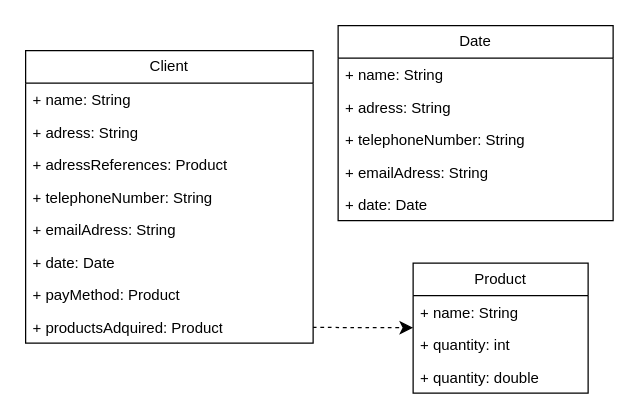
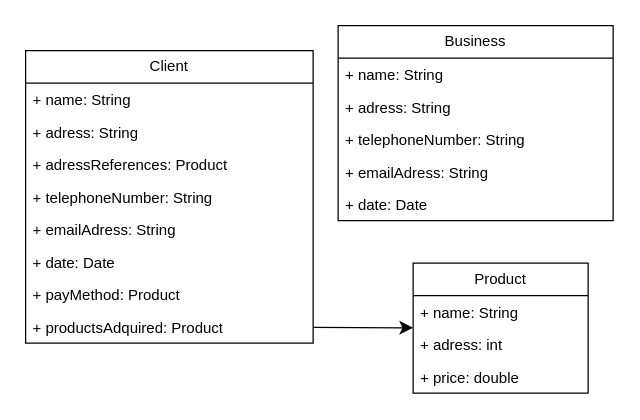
  <mxCell id="0" />
  <mxCell id="1" parent="0" />
- <mxCell id="2" value="Date" style="swimlane;fontStyle=0;childLayout=stackLayout;horizontal=1;startSize=26;fillColor=none;horizontalStack=0;resizeParent=1;resizeParentMax=0;resizeLast=0;collapsible=1;marginBottom=0;whiteSpace=wrap;html=1;" vertex="1" parent="1"><mxGeometry x="270" y="20" width="220" height="156" as="geometry" /></mxCell>
+ <mxCell id="2" value="Business" style="swimlane;fontStyle=0;childLayout=stackLayout;horizontal=1;startSize=26;fillColor=none;horizontalStack=0;resizeParent=1;resizeParentMax=0;resizeLast=0;collapsible=1;marginBottom=0;whiteSpace=wrap;html=1;" vertex="1" parent="1"><mxGeometry x="270" y="20" width="220" height="156" as="geometry" /></mxCell>
  <mxCell id="3" value="+ name: String" style="text;strokeColor=none;fillColor=none;align=left;verticalAlign=top;spacingLeft=4;spacingRight=4;overflow=hidden;rotatable=0;points=[[0,0.5],[1,0.5]];portConstraint=eastwest;whiteSpace=wrap;html=1;" vertex="1" parent="2"><mxGeometry y="26" width="220" height="26" as="geometry" /></mxCell>
  <mxCell id="4" value="+ adress: String" style="text;strokeColor=none;fillColor=none;align=left;verticalAlign=top;spacingLeft=4;spacingRight=4;overflow=hidden;rotatable=0;points=[[0,0.5],[1,0.5]];portConstraint=eastwest;whiteSpace=wrap;html=1;" vertex="1" parent="2"><mxGeometry y="52" width="220" height="26" as="geometry" /></mxCell>
  <mxCell id="5" value="+ telephoneNumber: String" style="text;strokeColor=none;fillColor=none;align=left;verticalAlign=top;spacingLeft=4;spacingRight=4;overflow=hidden;rotatable=0;points=[[0,0.5],[1,0.5]];portConstraint=eastwest;whiteSpace=wrap;html=1;" vertex="1" parent="2"><mxGeometry y="78" width="220" height="26" as="geometry" /></mxCell>
  <mxCell id="6" value="+ emailAdress: String" style="text;strokeColor=none;fillColor=none;align=left;verticalAlign=top;spacingLeft=4;spacingRight=4;overflow=hidden;rotatable=0;points=[[0,0.5],[1,0.5]];portConstraint=eastwest;whiteSpace=wrap;html=1;" vertex="1" parent="2"><mxGeometry y="104" width="220" height="26" as="geometry" /></mxCell>
  <mxCell id="7" value="+ date: Date" style="text;strokeColor=none;fillColor=none;align=left;verticalAlign=top;spacingLeft=4;spacingRight=4;overflow=hidden;rotatable=0;points=[[0,0.5],[1,0.5]];portConstraint=eastwest;whiteSpace=wrap;html=1;" vertex="1" parent="2"><mxGeometry y="130" width="220" height="26" as="geometry" /></mxCell>
  <mxCell id="8" value="Client" style="swimlane;fontStyle=0;childLayout=stackLayout;horizontal=1;startSize=26;fillColor=none;horizontalStack=0;resizeParent=1;resizeParentMax=0;resizeLast=0;collapsible=1;marginBottom=0;whiteSpace=wrap;html=1;" vertex="1" parent="1"><mxGeometry x="20" y="40" width="230" height="234" as="geometry" /></mxCell>
  <mxCell id="9" value="+ name: String" style="text;strokeColor=none;fillColor=none;align=left;verticalAlign=top;spacingLeft=4;spacingRight=4;overflow=hidden;rotatable=0;points=[[0,0.5],[1,0.5]];portConstraint=eastwest;whiteSpace=wrap;html=1;" vertex="1" parent="8"><mxGeometry y="26" width="230" height="26" as="geometry" /></mxCell>
  <mxCell id="10" value="+ adress: String" style="text;strokeColor=none;fillColor=none;align=left;verticalAlign=top;spacingLeft=4;spacingRight=4;overflow=hidden;rotatable=0;points=[[0,0.5],[1,0.5]];portConstraint=eastwest;whiteSpace=wrap;html=1;" vertex="1" parent="8"><mxGeometry y="52" width="230" height="26" as="geometry" /></mxCell>
  <mxCell id="11" value="+ adressReferences: Product" style="text;strokeColor=none;fillColor=none;align=left;verticalAlign=top;spacingLeft=4;spacingRight=4;overflow=hidden;rotatable=0;points=[[0,0.5],[1,0.5]];portConstraint=eastwest;whiteSpace=wrap;html=1;" vertex="1" parent="8"><mxGeometry y="78" width="230" height="26" as="geometry" /></mxCell>
  <mxCell id="12" value="+ telephoneNumber: String" style="text;strokeColor=none;fillColor=none;align=left;verticalAlign=top;spacingLeft=4;spacingRight=4;overflow=hidden;rotatable=0;points=[[0,0.5],[1,0.5]];portConstraint=eastwest;whiteSpace=wrap;html=1;" vertex="1" parent="8"><mxGeometry y="104" width="230" height="26" as="geometry" /></mxCell>
  <mxCell id="13" value="+ emailAdress: String" style="text;strokeColor=none;fillColor=none;align=left;verticalAlign=top;spacingLeft=4;spacingRight=4;overflow=hidden;rotatable=0;points=[[0,0.5],[1,0.5]];portConstraint=eastwest;whiteSpace=wrap;html=1;" vertex="1" parent="8"><mxGeometry y="130" width="230" height="26" as="geometry" /></mxCell>
  <mxCell id="14" value="+ date: Date" style="text;strokeColor=none;fillColor=none;align=left;verticalAlign=top;spacingLeft=4;spacingRight=4;overflow=hidden;rotatable=0;points=[[0,0.5],[1,0.5]];portConstraint=eastwest;whiteSpace=wrap;html=1;" vertex="1" parent="8"><mxGeometry y="156" width="230" height="26" as="geometry" /></mxCell>
  <mxCell id="15" value="+ payMethod: Product" style="text;strokeColor=none;fillColor=none;align=left;verticalAlign=top;spacingLeft=4;spacingRight=4;overflow=hidden;rotatable=0;points=[[0,0.5],[1,0.5]];portConstraint=eastwest;whiteSpace=wrap;html=1;" vertex="1" parent="8"><mxGeometry y="182" width="230" height="26" as="geometry" /></mxCell>
  <mxCell id="16" value="+ productsAdquired: Product" style="text;strokeColor=none;fillColor=none;align=left;verticalAlign=top;spacingLeft=4;spacingRight=4;overflow=hidden;rotatable=0;points=[[0,0.5],[1,0.5]];portConstraint=eastwest;whiteSpace=wrap;html=1;" vertex="1" parent="8"><mxGeometry y="208" width="230" height="26" as="geometry" /></mxCell>
  <mxCell id="17" value="Product" style="swimlane;fontStyle=0;childLayout=stackLayout;horizontal=1;startSize=26;fillColor=none;horizontalStack=0;resizeParent=1;resizeParentMax=0;resizeLast=0;collapsible=1;marginBottom=0;whiteSpace=wrap;html=1;" vertex="1" parent="1"><mxGeometry x="330" y="210" width="140" height="104" as="geometry" /></mxCell>
  <mxCell id="18" value="+ name: String" style="text;strokeColor=none;fillColor=none;align=left;verticalAlign=top;spacingLeft=4;spacingRight=4;overflow=hidden;rotatable=0;points=[[0,0.5],[1,0.5]];portConstraint=eastwest;whiteSpace=wrap;html=1;" vertex="1" parent="17"><mxGeometry y="26" width="140" height="26" as="geometry" /></mxCell>
- <mxCell id="19" value="+ quantity: int" style="text;strokeColor=none;fillColor=none;align=left;verticalAlign=top;spacingLeft=4;spacingRight=4;overflow=hidden;rotatable=0;points=[[0,0.5],[1,0.5]];portConstraint=eastwest;whiteSpace=wrap;html=1;" vertex="1" parent="17"><mxGeometry y="52" width="140" height="26" as="geometry" /></mxCell>
- <mxCell id="20" value="+ quantity: double" style="text;strokeColor=none;fillColor=none;align=left;verticalAlign=top;spacingLeft=4;spacingRight=4;overflow=hidden;rotatable=0;points=[[0,0.5],[1,0.5]];portConstraint=eastwest;whiteSpace=wrap;html=1;" vertex="1" parent="17"><mxGeometry y="78" width="140" height="26" as="geometry" /></mxCell>
- <mxCell id="21" style="edgeStyle=none;curved=1;rounded=0;orthogonalLoop=1;jettySize=auto;html=1;fontSize=12;startSize=8;endSize=8;dashed=1;" edge="1" parent="1" source="16" target="17"><mxGeometry relative="1" as="geometry" /></mxCell>
+ <mxCell id="19" value="+ adress: int" style="text;strokeColor=none;fillColor=none;align=left;verticalAlign=top;spacingLeft=4;spacingRight=4;overflow=hidden;rotatable=0;points=[[0,0.5],[1,0.5]];portConstraint=eastwest;whiteSpace=wrap;html=1;" vertex="1" parent="17"><mxGeometry y="52" width="140" height="26" as="geometry" /></mxCell>
+ <mxCell id="20" value="+ price: double" style="text;strokeColor=none;fillColor=none;align=left;verticalAlign=top;spacingLeft=4;spacingRight=4;overflow=hidden;rotatable=0;points=[[0,0.5],[1,0.5]];portConstraint=eastwest;whiteSpace=wrap;html=1;" vertex="1" parent="17"><mxGeometry y="78" width="140" height="26" as="geometry" /></mxCell>
+ <mxCell id="21" style="edgeStyle=none;curved=1;rounded=0;orthogonalLoop=1;jettySize=auto;html=1;fontSize=12;startSize=8;endSize=8;" edge="1" parent="1" source="16" target="17"><mxGeometry relative="1" as="geometry" /></mxCell>
